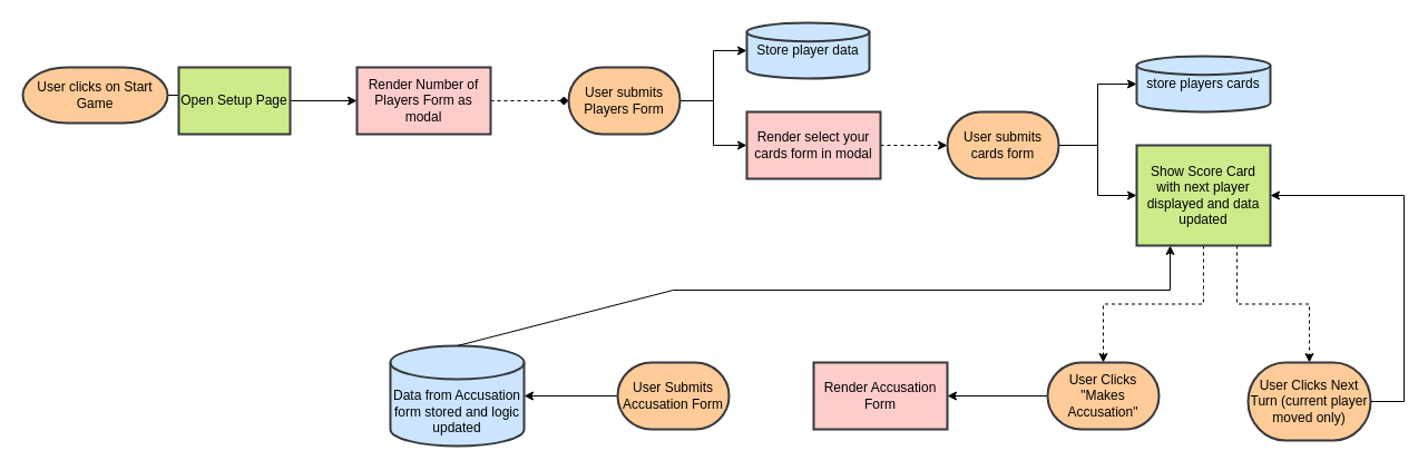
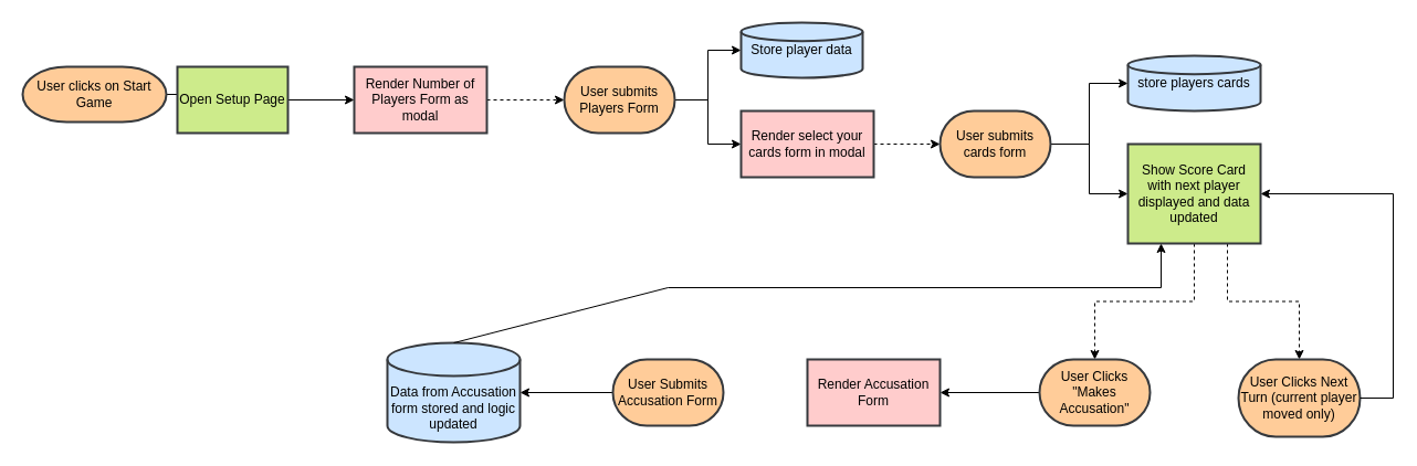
  <mxCell id="0" />
  <mxCell id="1" parent="0" />
  <mxCell id="2" value="" style="edgeStyle=orthogonalEdgeStyle;rounded=0;orthogonalLoop=1;jettySize=auto;html=1;" parent="1" source="3" target="20" edge="1"><mxGeometry relative="1" as="geometry" /></mxCell>
  <mxCell id="3" value="User clicks on Start Game" style="strokeWidth=2;html=1;shape=mxgraph.flowchart.terminator;whiteSpace=wrap;fillColor=#ffcc99;strokeColor=#36393d;" parent="1" vertex="1"><mxGeometry x="20" y="60" width="130" height="50" as="geometry" /></mxCell>
- <mxCell id="4" value="" style="edgeStyle=orthogonalEdgeStyle;rounded=0;orthogonalLoop=1;jettySize=auto;html=1;dashed=1;endArrow=diamond;" parent="1" source="5" target="8" edge="1"><mxGeometry relative="1" as="geometry" /></mxCell>
+ <mxCell id="4" value="" style="edgeStyle=orthogonalEdgeStyle;rounded=0;orthogonalLoop=1;jettySize=auto;html=1;dashed=1;" parent="1" source="5" target="8" edge="1"><mxGeometry relative="1" as="geometry" /></mxCell>
  <mxCell id="5" value="Render Number of Players Form as modal" style="whiteSpace=wrap;html=1;fillColor=#ffcccc;strokeColor=#36393d;strokeWidth=2;" parent="1" vertex="1"><mxGeometry x="320" y="60" width="120" height="60" as="geometry" /></mxCell>
  <mxCell id="6" value="" style="edgeStyle=orthogonalEdgeStyle;rounded=0;orthogonalLoop=1;jettySize=auto;html=1;" parent="1" source="8" target="10" edge="1"><mxGeometry relative="1" as="geometry" /></mxCell>
  <mxCell id="7" value="" style="edgeStyle=orthogonalEdgeStyle;rounded=0;orthogonalLoop=1;jettySize=auto;html=1;" parent="1" source="8" target="11" edge="1"><mxGeometry relative="1" as="geometry" /></mxCell>
  <mxCell id="8" value="User submits Players Form" style="strokeWidth=2;html=1;shape=mxgraph.flowchart.terminator;whiteSpace=wrap;fillColor=#ffcc99;strokeColor=#36393d;" parent="1" vertex="1"><mxGeometry x="510" y="60" width="100" height="60" as="geometry" /></mxCell>
  <mxCell id="9" value="" style="edgeStyle=orthogonalEdgeStyle;rounded=0;orthogonalLoop=1;jettySize=auto;html=1;dashed=1;" parent="1" source="10" target="14" edge="1"><mxGeometry relative="1" as="geometry" /></mxCell>
  <mxCell id="10" value="Render select your cards form in modal" style="whiteSpace=wrap;html=1;fillColor=#ffcccc;strokeColor=#36393d;strokeWidth=2;" parent="1" vertex="1"><mxGeometry x="670" y="100" width="120" height="60" as="geometry" /></mxCell>
  <mxCell id="11" value="Store player data" style="whiteSpace=wrap;html=1;fillColor=#cce5ff;strokeColor=#36393d;strokeWidth=2;shape=mxgraph.flowchart.database;" parent="1" vertex="1"><mxGeometry x="670" y="20" width="110" height="50" as="geometry" /></mxCell>
  <mxCell id="12" value="" style="edgeStyle=orthogonalEdgeStyle;rounded=0;orthogonalLoop=1;jettySize=auto;html=1;" parent="1" source="14" target="17" edge="1"><mxGeometry relative="1" as="geometry" /></mxCell>
  <mxCell id="13" value="" style="edgeStyle=orthogonalEdgeStyle;rounded=0;orthogonalLoop=1;jettySize=auto;html=1;" parent="1" source="14" target="18" edge="1"><mxGeometry relative="1" as="geometry" /></mxCell>
  <mxCell id="14" value="User submits cards form" style="strokeWidth=2;html=1;shape=mxgraph.flowchart.terminator;whiteSpace=wrap;fillColor=#ffcc99;strokeColor=#36393d;" parent="1" vertex="1"><mxGeometry x="850" y="100" width="100" height="60" as="geometry" /></mxCell>
  <mxCell id="15" value="" style="edgeStyle=orthogonalEdgeStyle;rounded=0;orthogonalLoop=1;jettySize=auto;html=1;dashed=1;" parent="1" source="17" target="22" edge="1"><mxGeometry relative="1" as="geometry" /></mxCell>
  <mxCell id="16" value="" style="edgeStyle=orthogonalEdgeStyle;rounded=0;orthogonalLoop=1;jettySize=auto;html=1;dashed=1;exitX=0.75;exitY=1;exitDx=0;exitDy=0;" parent="1" source="17" target="23" edge="1"><mxGeometry relative="1" as="geometry" /></mxCell>
  <mxCell id="17" value="Show Score Card with next player displayed and data updated" style="strokeWidth=2;html=1;shape=label;whiteSpace=wrap;fillColor=#cdeb8b;strokeColor=#36393d;rounded=0;" parent="1" vertex="1"><mxGeometry x="1020" y="130" width="120" height="90" as="geometry" /></mxCell>
  <mxCell id="18" value="store players cards" style="whiteSpace=wrap;html=1;fillColor=#cce5ff;strokeColor=#36393d;strokeWidth=2;shape=mxgraph.flowchart.database;" parent="1" vertex="1"><mxGeometry x="1020" y="50" width="120" height="50" as="geometry" /></mxCell>
  <mxCell id="19" value="" style="edgeStyle=orthogonalEdgeStyle;rounded=0;orthogonalLoop=1;jettySize=auto;html=1;" parent="1" source="20" target="5" edge="1"><mxGeometry relative="1" as="geometry" /></mxCell>
  <mxCell id="20" value="Open Setup Page" style="strokeWidth=2;html=1;shape=label;whiteSpace=wrap;fillColor=#cdeb8b;strokeColor=#36393d;rounded=0;" parent="1" vertex="1"><mxGeometry x="160" y="60" width="100" height="60" as="geometry" /></mxCell>
  <mxCell id="21" value="" style="edgeStyle=orthogonalEdgeStyle;rounded=0;orthogonalLoop=1;jettySize=auto;html=1;" parent="1" source="22" target="24" edge="1"><mxGeometry relative="1" as="geometry" /></mxCell>
  <mxCell id="22" value="User Clicks &quot;Makes Accusation&quot;" style="strokeWidth=2;html=1;shape=mxgraph.flowchart.terminator;whiteSpace=wrap;fillColor=#ffcc99;strokeColor=#36393d;" parent="1" vertex="1"><mxGeometry x="940" y="325" width="100" height="60" as="geometry" /></mxCell>
  <mxCell id="23" value="User Clicks Next Turn (current player moved only)" style="strokeWidth=2;html=1;shape=mxgraph.flowchart.terminator;whiteSpace=wrap;fillColor=#ffcc99;strokeColor=#36393d;" parent="1" vertex="1"><mxGeometry x="1120" y="325" width="110" height="70" as="geometry" /></mxCell>
  <mxCell id="24" value="Render Accusation Form" style="whiteSpace=wrap;html=1;fillColor=#ffcccc;strokeColor=#36393d;strokeWidth=2;" parent="1" vertex="1"><mxGeometry x="730" y="325" width="120" height="60" as="geometry" /></mxCell>
  <mxCell id="25" value="" style="endArrow=classic;html=1;rounded=0;exitX=1;exitY=0.5;exitDx=0;exitDy=0;exitPerimeter=0;" parent="1" source="23" target="17" edge="1"><mxGeometry width="50" height="50" relative="1" as="geometry"><mxPoint x="1240" y="160" as="sourcePoint" /><mxPoint x="1290" y="110" as="targetPoint" /><Array as="points"><mxPoint x="1260" y="360" /><mxPoint x="1260" y="175" /></Array></mxGeometry></mxCell>
  <mxCell id="26" value="" style="edgeStyle=orthogonalEdgeStyle;rounded=0;orthogonalLoop=1;jettySize=auto;html=1;" parent="1" source="27" target="28" edge="1"><mxGeometry relative="1" as="geometry" /></mxCell>
  <mxCell id="27" value="User Submits Accusation Form" style="strokeWidth=2;html=1;shape=mxgraph.flowchart.terminator;whiteSpace=wrap;fillColor=#ffcc99;strokeColor=#36393d;" parent="1" vertex="1"><mxGeometry x="554" y="325" width="100" height="60" as="geometry" /></mxCell>
  <mxCell id="28" value="&lt;br&gt;&lt;br&gt;Data from Accusation form stored and logic updated" style="rounded=1;whiteSpace=wrap;html=1;fillColor=#cce5ff;strokeColor=#36393d;strokeWidth=2;shape=mxgraph.flowchart.database;" parent="1" vertex="1"><mxGeometry x="350" y="310" width="120" height="90" as="geometry" /></mxCell>
  <mxCell id="29" value="" style="endArrow=classic;html=1;rounded=0;exitX=0.5;exitY=0;exitDx=0;exitDy=0;exitPerimeter=0;entryX=0.25;entryY=1;entryDx=0;entryDy=0;" parent="1" source="28" target="17" edge="1"><mxGeometry width="50" height="50" relative="1" as="geometry"><mxPoint x="560" y="310" as="sourcePoint" /><mxPoint x="610" y="260" as="targetPoint" /><Array as="points"><mxPoint x="604" y="260" /><mxPoint x="1050" y="260" /></Array></mxGeometry></mxCell>
